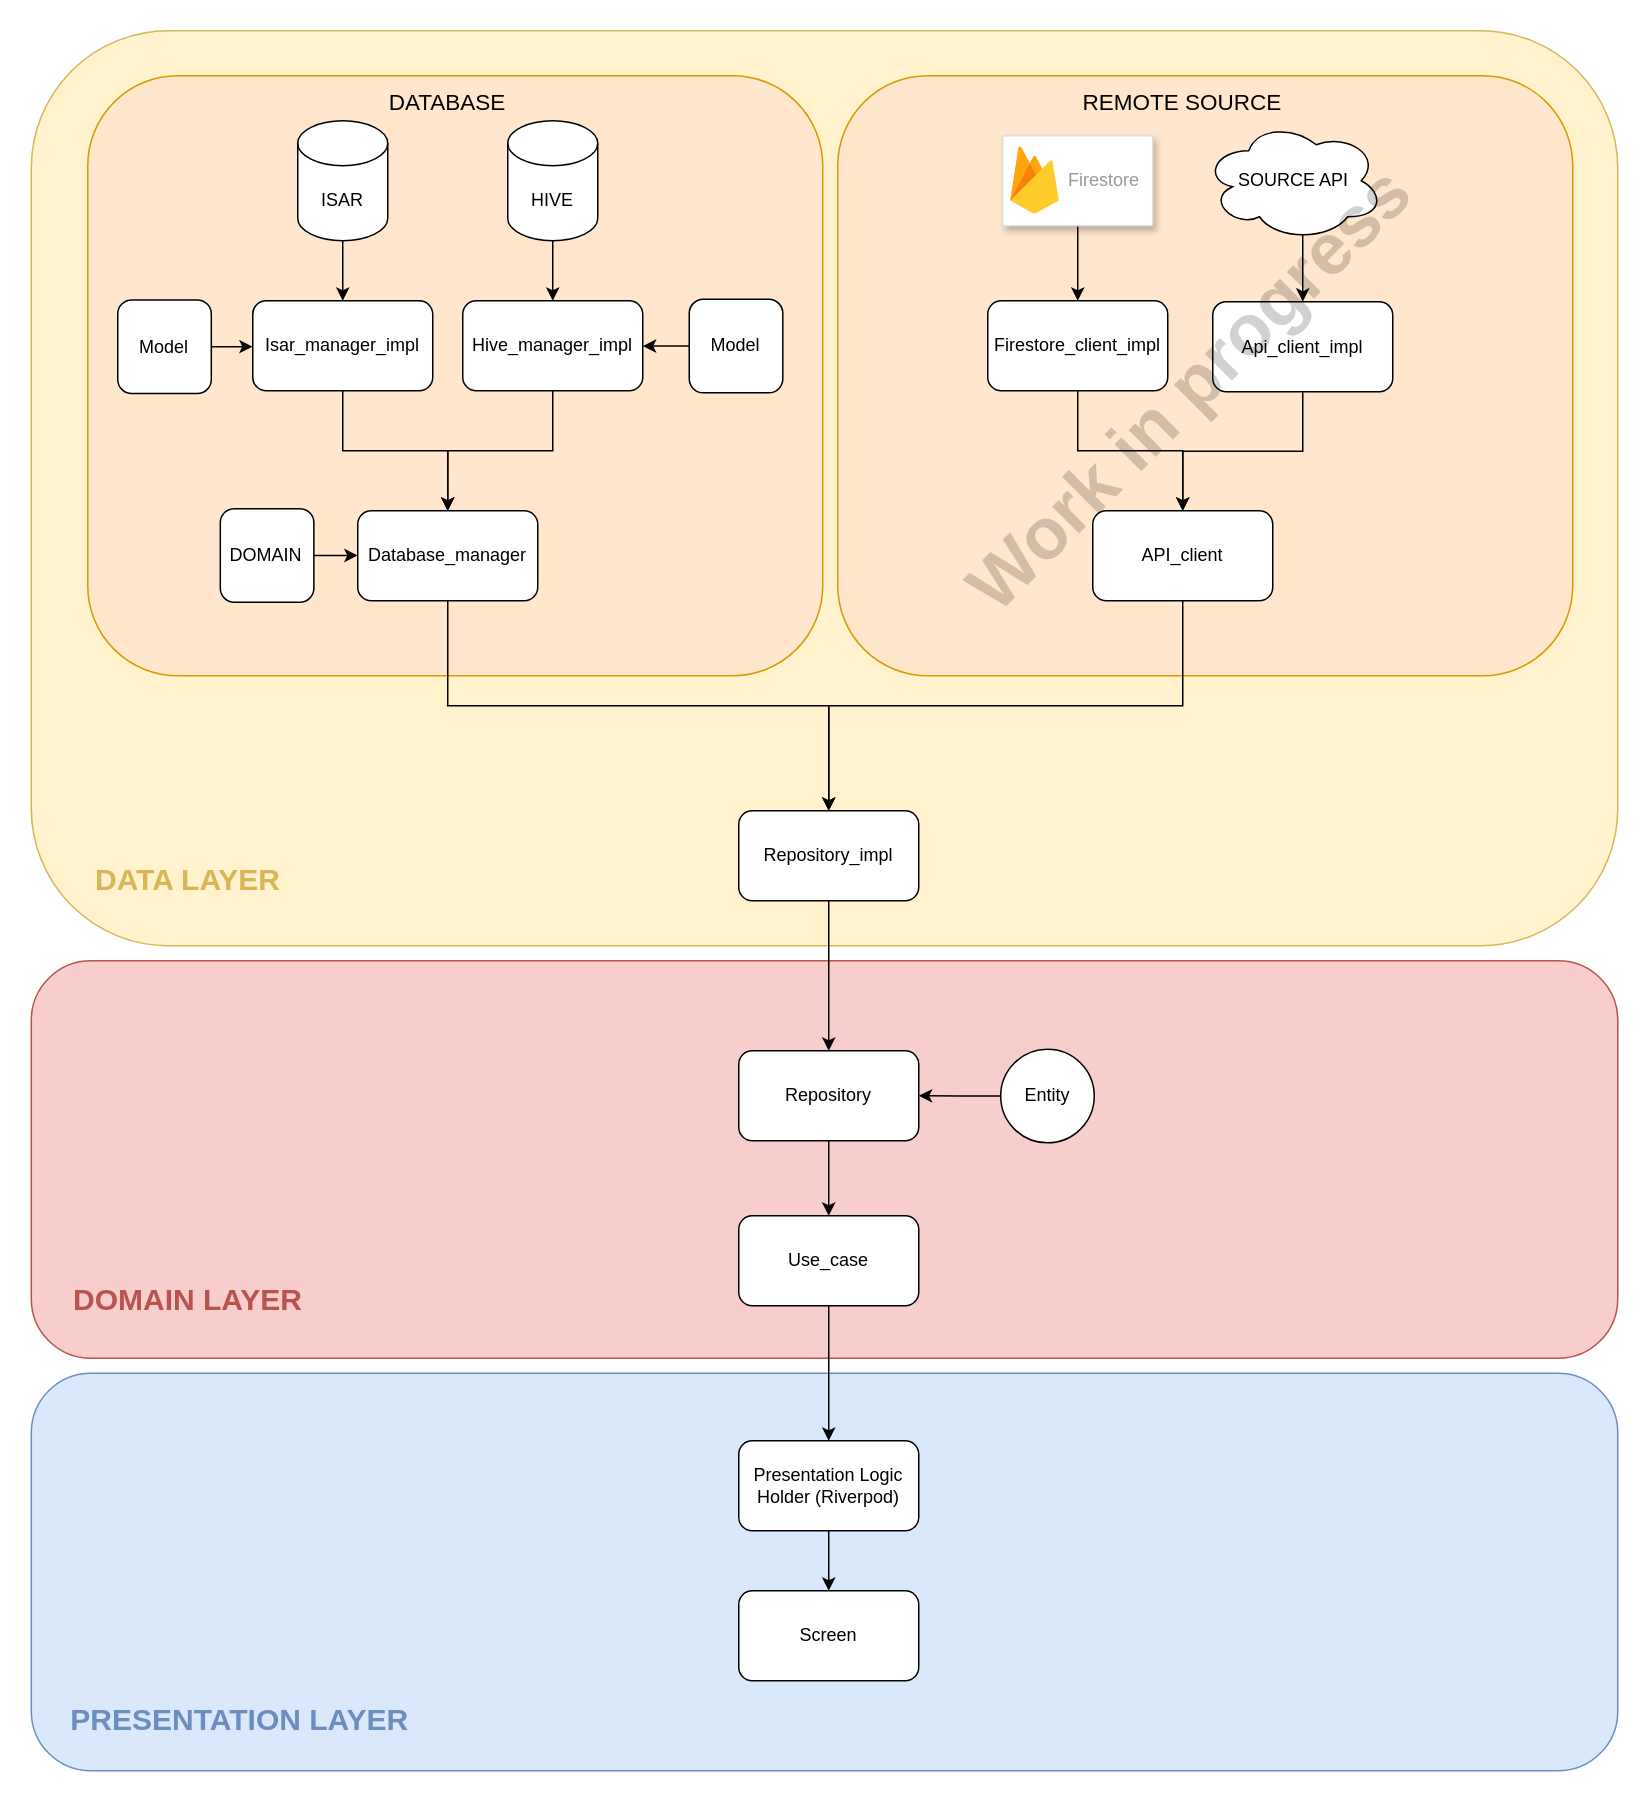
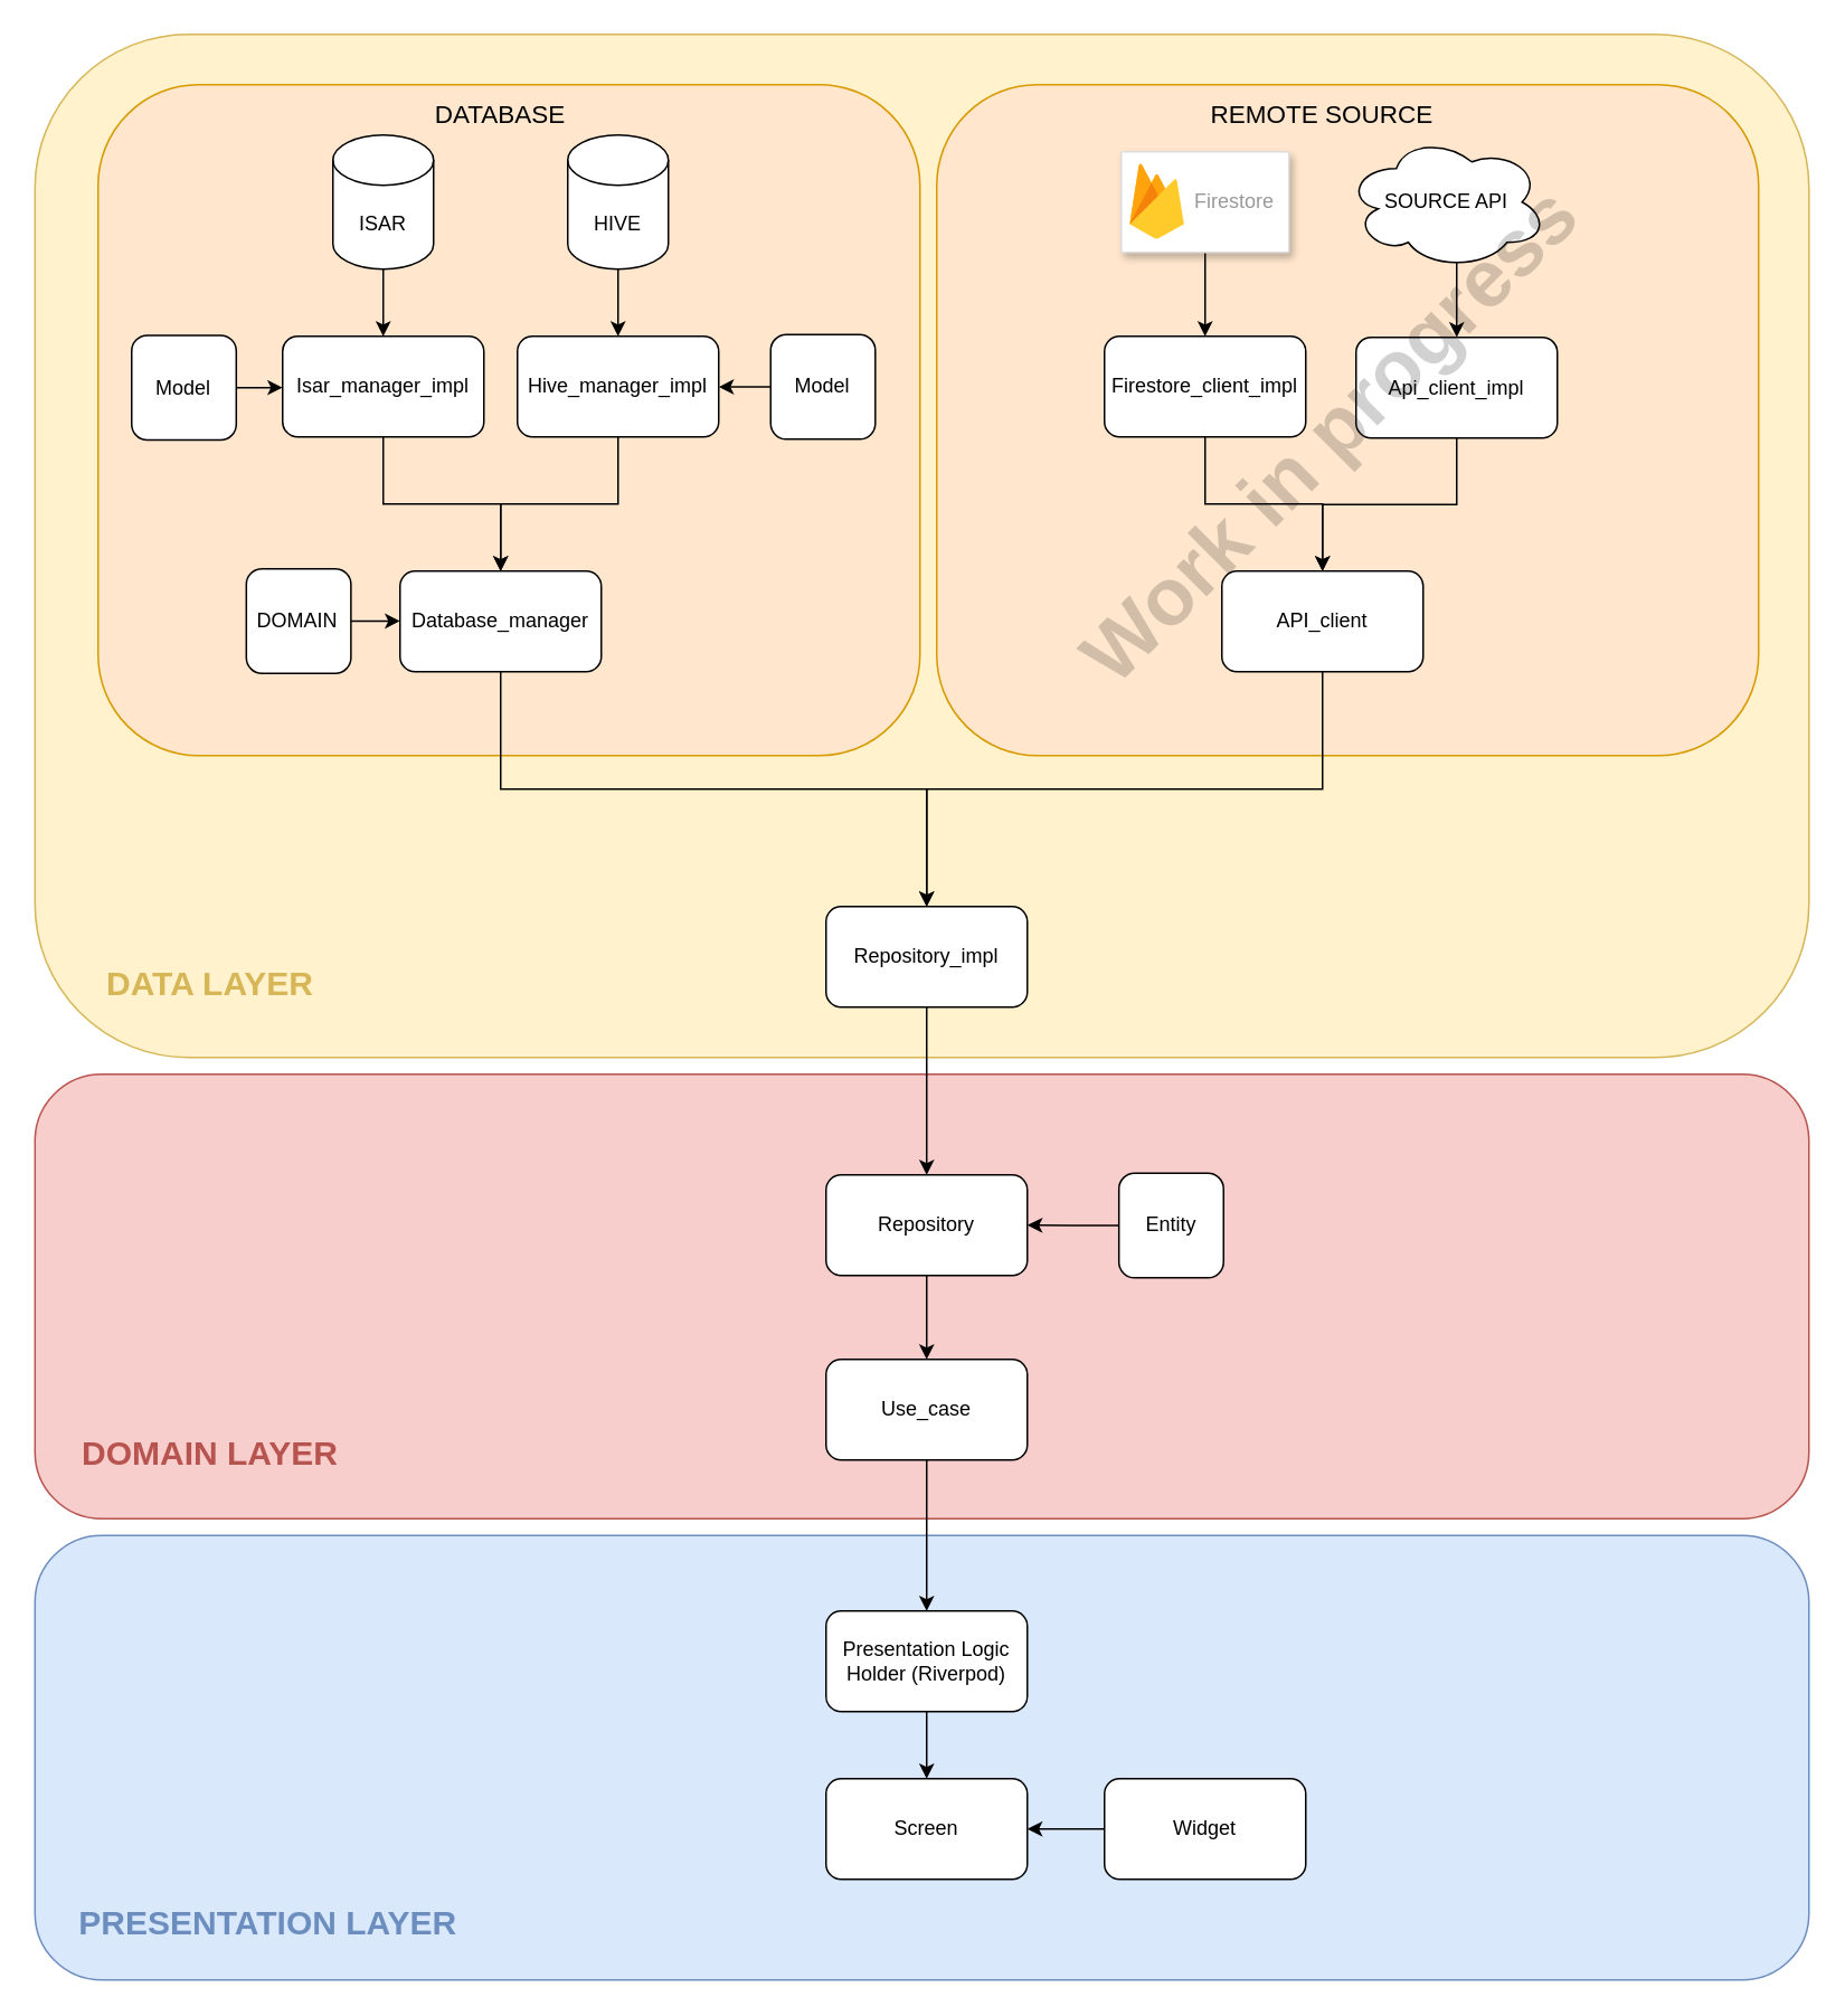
  <mxCell id="0" />
  <mxCell id="1" parent="0" />
  <mxCell id="2" value="" style="rounded=1;whiteSpace=wrap;html=1;fillColor=#dae8fc;strokeColor=#6c8ebf;" vertex="1" parent="1"><mxGeometry x="20.37" y="915" width="1057.63" height="265" as="geometry" /></mxCell>
  <mxCell id="3" value="" style="rounded=1;whiteSpace=wrap;html=1;fillColor=#f8cecc;strokeColor=#b85450;" vertex="1" parent="1"><mxGeometry x="20.37" y="640" width="1057.63" height="265" as="geometry" /></mxCell>
  <mxCell id="4" value="" style="rounded=1;whiteSpace=wrap;html=1;fillColor=#fff2cc;strokeColor=#d6b656;" vertex="1" parent="1"><mxGeometry x="20.37" width="1057.63" height="610" as="geometry" y="20" /></mxCell>
  <mxCell id="5" value="" style="rounded=1;whiteSpace=wrap;html=1;fillColor=#ffe6cc;strokeColor=#d79b00;" vertex="1" parent="1"><mxGeometry x="558" y="50" width="490" height="400" as="geometry" /></mxCell>
  <mxCell id="6" value="" style="rounded=1;whiteSpace=wrap;html=1;fillColor=#ffe6cc;strokeColor=#d79b00;" vertex="1" parent="1"><mxGeometry x="58" y="50" width="490" height="400" as="geometry" /></mxCell>
  <mxCell id="7" style="edgeStyle=orthogonalEdgeStyle;rounded=0;orthogonalLoop=1;jettySize=auto;html=1;exitX=0.5;exitY=1;exitDx=0;exitDy=0;exitPerimeter=0;entryX=0.5;entryY=0;entryDx=0;entryDy=0;" edge="1" parent="1" source="8" target="19"><mxGeometry relative="1" as="geometry" /></mxCell>
  <mxCell id="8" value="ISAR" style="shape=cylinder3;whiteSpace=wrap;html=1;boundedLbl=1;backgroundOutline=1;size=15;" vertex="1" parent="1"><mxGeometry x="198" y="80" width="60" height="80" as="geometry" /></mxCell>
  <mxCell id="9" style="edgeStyle=orthogonalEdgeStyle;rounded=0;orthogonalLoop=1;jettySize=auto;html=1;exitX=0.5;exitY=1;exitDx=0;exitDy=0;exitPerimeter=0;entryX=0.5;entryY=0;entryDx=0;entryDy=0;" edge="1" parent="1" source="10" target="21"><mxGeometry relative="1" as="geometry" /></mxCell>
  <mxCell id="10" value="HIVE" style="shape=cylinder3;whiteSpace=wrap;html=1;boundedLbl=1;backgroundOutline=1;size=15;" vertex="1" parent="1"><mxGeometry x="338" y="80" width="60" height="80" as="geometry" /></mxCell>
  <mxCell id="11" style="edgeStyle=orthogonalEdgeStyle;rounded=0;orthogonalLoop=1;jettySize=auto;html=1;exitX=0.5;exitY=1;exitDx=0;exitDy=0;entryX=0.5;entryY=0;entryDx=0;entryDy=0;" edge="1" parent="1" source="12" target="29"><mxGeometry relative="1" as="geometry" /></mxCell>
  <mxCell id="12" value="" style="strokeColor=#dddddd;shadow=1;strokeWidth=1;rounded=1;absoluteArcSize=1;arcSize=2;" vertex="1" parent="1"><mxGeometry x="668" y="90" width="100" height="60" as="geometry" /></mxCell>
  <mxCell id="13" value="Firestore" style="sketch=0;dashed=0;connectable=0;html=1;fillColor=#5184F3;strokeColor=none;shape=mxgraph.gcp2.firebase;part=1;labelPosition=right;verticalLabelPosition=middle;align=left;verticalAlign=middle;spacingLeft=5;fontColor=#999999;fontSize=12;" vertex="1" parent="12"><mxGeometry width="32.4" height="45" relative="1" as="geometry"><mxPoint x="5" y="7" as="offset" /></mxGeometry></mxCell>
  <mxCell id="14" style="edgeStyle=orthogonalEdgeStyle;rounded=0;orthogonalLoop=1;jettySize=auto;html=1;exitX=0.55;exitY=0.95;exitDx=0;exitDy=0;exitPerimeter=0;entryX=0.5;entryY=0;entryDx=0;entryDy=0;" edge="1" parent="1" source="15" target="31"><mxGeometry relative="1" as="geometry" /></mxCell>
  <mxCell id="15" value="SOURCE API" style="ellipse;shape=cloud;whiteSpace=wrap;html=1;" vertex="1" parent="1"><mxGeometry x="802" y="80" width="120" height="80" as="geometry" /></mxCell>
  <mxCell id="16" style="edgeStyle=orthogonalEdgeStyle;rounded=0;orthogonalLoop=1;jettySize=auto;html=1;exitX=0.5;exitY=1;exitDx=0;exitDy=0;entryX=0.5;entryY=0;entryDx=0;entryDy=0;" edge="1" parent="1" source="17" target="35"><mxGeometry relative="1" as="geometry" /></mxCell>
  <mxCell id="17" value="Database_manager" style="rounded=1;whiteSpace=wrap;html=1;" vertex="1" parent="1"><mxGeometry x="238" y="340" width="120" height="60" as="geometry" /></mxCell>
  <mxCell id="18" style="edgeStyle=orthogonalEdgeStyle;rounded=0;orthogonalLoop=1;jettySize=auto;html=1;exitX=0.5;exitY=1;exitDx=0;exitDy=0;entryX=0.5;entryY=0;entryDx=0;entryDy=0;" edge="1" parent="1" source="19" target="17"><mxGeometry relative="1" as="geometry" /></mxCell>
  <mxCell id="19" value="Isar_manager_impl" style="rounded=1;whiteSpace=wrap;html=1;" vertex="1" parent="1"><mxGeometry x="168" y="200" width="120" height="60" as="geometry" /></mxCell>
  <mxCell id="20" style="edgeStyle=orthogonalEdgeStyle;rounded=0;orthogonalLoop=1;jettySize=auto;html=1;exitX=0.5;exitY=1;exitDx=0;exitDy=0;entryX=0.5;entryY=0;entryDx=0;entryDy=0;" edge="1" parent="1" source="21" target="17"><mxGeometry relative="1" as="geometry" /></mxCell>
  <mxCell id="21" value="Hive_manager_impl" style="rounded=1;whiteSpace=wrap;html=1;" vertex="1" parent="1"><mxGeometry x="308" y="200" width="120" height="60" as="geometry" /></mxCell>
  <mxCell id="22" style="edgeStyle=orthogonalEdgeStyle;rounded=0;orthogonalLoop=1;jettySize=auto;html=1;exitX=1;exitY=0.5;exitDx=0;exitDy=0;entryX=0;entryY=0.5;entryDx=0;entryDy=0;" edge="1" parent="1" source="23" target="19"><mxGeometry relative="1" as="geometry" /></mxCell>
  <mxCell id="23" value="Model" style="whiteSpace=wrap;html=1;aspect=fixed;rounded=1;" vertex="1" parent="1"><mxGeometry x="78" y="199.45" width="62.37" height="62.37" as="geometry" /></mxCell>
  <mxCell id="24" style="edgeStyle=orthogonalEdgeStyle;rounded=0;orthogonalLoop=1;jettySize=auto;html=1;exitX=0;exitY=0.5;exitDx=0;exitDy=0;entryX=1;entryY=0.5;entryDx=0;entryDy=0;" edge="1" parent="1" source="25" target="21"><mxGeometry relative="1" as="geometry" /></mxCell>
  <mxCell id="25" value="Model" style="whiteSpace=wrap;html=1;aspect=fixed;rounded=1;" vertex="1" parent="1"><mxGeometry x="459" y="199" width="62.37" height="62.37" as="geometry" /></mxCell>
  <mxCell id="26" style="edgeStyle=orthogonalEdgeStyle;rounded=0;orthogonalLoop=1;jettySize=auto;html=1;exitX=1;exitY=0.5;exitDx=0;exitDy=0;entryX=0;entryY=0.5;entryDx=0;entryDy=0;" edge="1" parent="1" source="27" target="17"><mxGeometry relative="1" as="geometry" /></mxCell>
  <mxCell id="27" value="DOMAIN" style="whiteSpace=wrap;html=1;aspect=fixed;rounded=1;" vertex="1" parent="1"><mxGeometry x="146.37" y="338.63" width="62.37" height="62.37" as="geometry" /></mxCell>
  <mxCell id="28" style="edgeStyle=orthogonalEdgeStyle;rounded=0;orthogonalLoop=1;jettySize=auto;html=1;exitX=0.5;exitY=1;exitDx=0;exitDy=0;entryX=0.5;entryY=0;entryDx=0;entryDy=0;" edge="1" parent="1" source="29" target="33"><mxGeometry relative="1" as="geometry" /></mxCell>
  <mxCell id="29" value="Firestore_client_impl" style="rounded=1;whiteSpace=wrap;html=1;" vertex="1" parent="1"><mxGeometry x="658" y="200" width="120" height="60" as="geometry" /></mxCell>
  <mxCell id="30" style="edgeStyle=orthogonalEdgeStyle;rounded=0;orthogonalLoop=1;jettySize=auto;html=1;exitX=0.5;exitY=1;exitDx=0;exitDy=0;entryX=0.5;entryY=0;entryDx=0;entryDy=0;" edge="1" parent="1" source="31" target="33"><mxGeometry relative="1" as="geometry" /></mxCell>
  <mxCell id="31" value="Api_client_impl" style="rounded=1;whiteSpace=wrap;html=1;" vertex="1" parent="1"><mxGeometry x="808" y="200.63" width="120" height="60" as="geometry" /></mxCell>
  <mxCell id="32" style="edgeStyle=orthogonalEdgeStyle;rounded=0;orthogonalLoop=1;jettySize=auto;html=1;exitX=0.5;exitY=1;exitDx=0;exitDy=0;entryX=0.5;entryY=0;entryDx=0;entryDy=0;" edge="1" parent="1" source="33" target="35"><mxGeometry relative="1" as="geometry" /></mxCell>
  <mxCell id="33" value="API_client" style="rounded=1;whiteSpace=wrap;html=1;" vertex="1" parent="1"><mxGeometry x="728" y="340" width="120" height="60" as="geometry" /></mxCell>
  <mxCell id="34" style="edgeStyle=orthogonalEdgeStyle;rounded=0;orthogonalLoop=1;jettySize=auto;html=1;exitX=0.5;exitY=1;exitDx=0;exitDy=0;entryX=0.5;entryY=0;entryDx=0;entryDy=0;" edge="1" parent="1" source="35" target="37"><mxGeometry relative="1" as="geometry" /></mxCell>
  <mxCell id="35" value="Repository_impl" style="rounded=1;whiteSpace=wrap;html=1;" vertex="1" parent="1"><mxGeometry x="492" y="540" width="120" height="60" as="geometry" /></mxCell>
  <mxCell id="36" style="edgeStyle=orthogonalEdgeStyle;rounded=0;orthogonalLoop=1;jettySize=auto;html=1;exitX=0.5;exitY=1;exitDx=0;exitDy=0;entryX=0.5;entryY=0;entryDx=0;entryDy=0;" edge="1" parent="1" source="37" target="41"><mxGeometry relative="1" as="geometry" /></mxCell>
  <mxCell id="37" value="Repository" style="rounded=1;whiteSpace=wrap;html=1;" vertex="1" parent="1"><mxGeometry x="492" y="700" width="120" height="60" as="geometry" /></mxCell>
  <mxCell id="38" style="edgeStyle=orthogonalEdgeStyle;rounded=0;orthogonalLoop=1;jettySize=auto;html=1;exitX=0;exitY=0.5;exitDx=0;exitDy=0;entryX=1;entryY=0.5;entryDx=0;entryDy=0;" edge="1" parent="1" source="39" target="37"><mxGeometry relative="1" as="geometry" /></mxCell>
- <mxCell id="39" value="Entity" style="ellipse;whiteSpace=wrap;html=1;aspect=fixed;" vertex="1" parent="1"><mxGeometry x="666.63" y="699" width="62.37" height="62.37" as="geometry" /></mxCell>
+ <mxCell id="39" value="Entity" style="whiteSpace=wrap;html=1;aspect=fixed;rounded=1;" vertex="1" parent="1"><mxGeometry x="666.63" y="699" width="62.37" height="62.37" as="geometry" /></mxCell>
  <mxCell id="40" style="edgeStyle=orthogonalEdgeStyle;rounded=0;orthogonalLoop=1;jettySize=auto;html=1;exitX=0.5;exitY=1;exitDx=0;exitDy=0;entryX=0.5;entryY=0;entryDx=0;entryDy=0;" edge="1" parent="1" source="41" target="49"><mxGeometry relative="1" as="geometry" /></mxCell>
  <mxCell id="41" value="Use_case" style="rounded=1;whiteSpace=wrap;html=1;" vertex="1" parent="1"><mxGeometry x="492" y="810" width="120" height="60" as="geometry" /></mxCell>
  <mxCell id="42" value="DATABASE" style="text;html=1;strokeColor=none;fillColor=none;align=center;verticalAlign=middle;whiteSpace=wrap;rounded=0;fontSize=15;fontStyle=0" vertex="1" parent="1"><mxGeometry x="255" y="52" width="86" height="30" as="geometry" /></mxCell>
  <mxCell id="43" value="REMOTE SOURCE" style="text;html=1;strokeColor=none;fillColor=none;align=center;verticalAlign=middle;whiteSpace=wrap;rounded=0;fontSize=15;fontStyle=0" vertex="1" parent="1"><mxGeometry x="713" y="52" width="150" height="30" as="geometry" /></mxCell>
  <mxCell id="44" value="DATA LAYER" style="text;html=1;strokeColor=none;fillColor=none;align=center;verticalAlign=middle;whiteSpace=wrap;rounded=0;fontSize=20;fontStyle=1;fontColor=#D6B656;" vertex="1" parent="1"><mxGeometry x="61.11" y="570" width="127.63" height="30" as="geometry" /></mxCell>
  <mxCell id="45" value="DOMAIN LAYER" style="text;html=1;strokeColor=none;fillColor=none;align=center;verticalAlign=middle;whiteSpace=wrap;rounded=0;fontSize=20;fontStyle=1;fontColor=#B85450;" vertex="1" parent="1"><mxGeometry x="41.11" y="850" width="167.63" height="30" as="geometry" /></mxCell>
  <mxCell id="46" value="PRESENTATION LAYER" style="text;html=1;strokeColor=none;fillColor=none;align=center;verticalAlign=middle;whiteSpace=wrap;rounded=0;fontSize=20;fontStyle=1;fontColor=#6C8EBF;" vertex="1" parent="1"><mxGeometry x="41.11" y="1130" width="236.89" height="30" as="geometry" /></mxCell>
  <mxCell id="47" value="&lt;b&gt;&lt;font style=&quot;font-size: 48px;&quot;&gt;Work in progress&lt;/font&gt;&lt;/b&gt;" style="text;html=1;strokeColor=none;fillColor=none;align=center;verticalAlign=middle;whiteSpace=wrap;rounded=0;fontColor=#1F1F1F;rotation=-45;labelBorderColor=none;labelBackgroundColor=none;glass=0;shadow=0;textOpacity=20;" vertex="1" parent="1"><mxGeometry x="556.84" y="231.34" width="470" height="55" as="geometry" /></mxCell>
  <mxCell id="48" style="edgeStyle=orthogonalEdgeStyle;rounded=0;orthogonalLoop=1;jettySize=auto;html=1;exitX=0.5;exitY=1;exitDx=0;exitDy=0;entryX=0.5;entryY=0;entryDx=0;entryDy=0;" edge="1" parent="1" source="49" target="50"><mxGeometry relative="1" as="geometry" /></mxCell>
  <mxCell id="49" value="Presentation Logic Holder (Riverpod)" style="rounded=1;whiteSpace=wrap;html=1;" vertex="1" parent="1"><mxGeometry x="492" y="960" width="120" height="60" as="geometry" /></mxCell>
  <mxCell id="50" value="Screen" style="rounded=1;whiteSpace=wrap;html=1;" vertex="1" parent="1"><mxGeometry x="492" y="1060" width="120" height="60" as="geometry" /></mxCell>
+ <mxCell id="51" style="edgeStyle=orthogonalEdgeStyle;rounded=0;orthogonalLoop=1;jettySize=auto;html=1;exitX=0;exitY=0.5;exitDx=0;exitDy=0;entryX=1;entryY=0.5;entryDx=0;entryDy=0;" edge="1" parent="1" source="52" target="50"><mxGeometry relative="1" as="geometry" /></mxCell>
+ <mxCell id="52" value="Widget" style="rounded=1;whiteSpace=wrap;html=1;" vertex="1" parent="1"><mxGeometry x="658" y="1060" width="120" height="60" as="geometry" /></mxCell>
